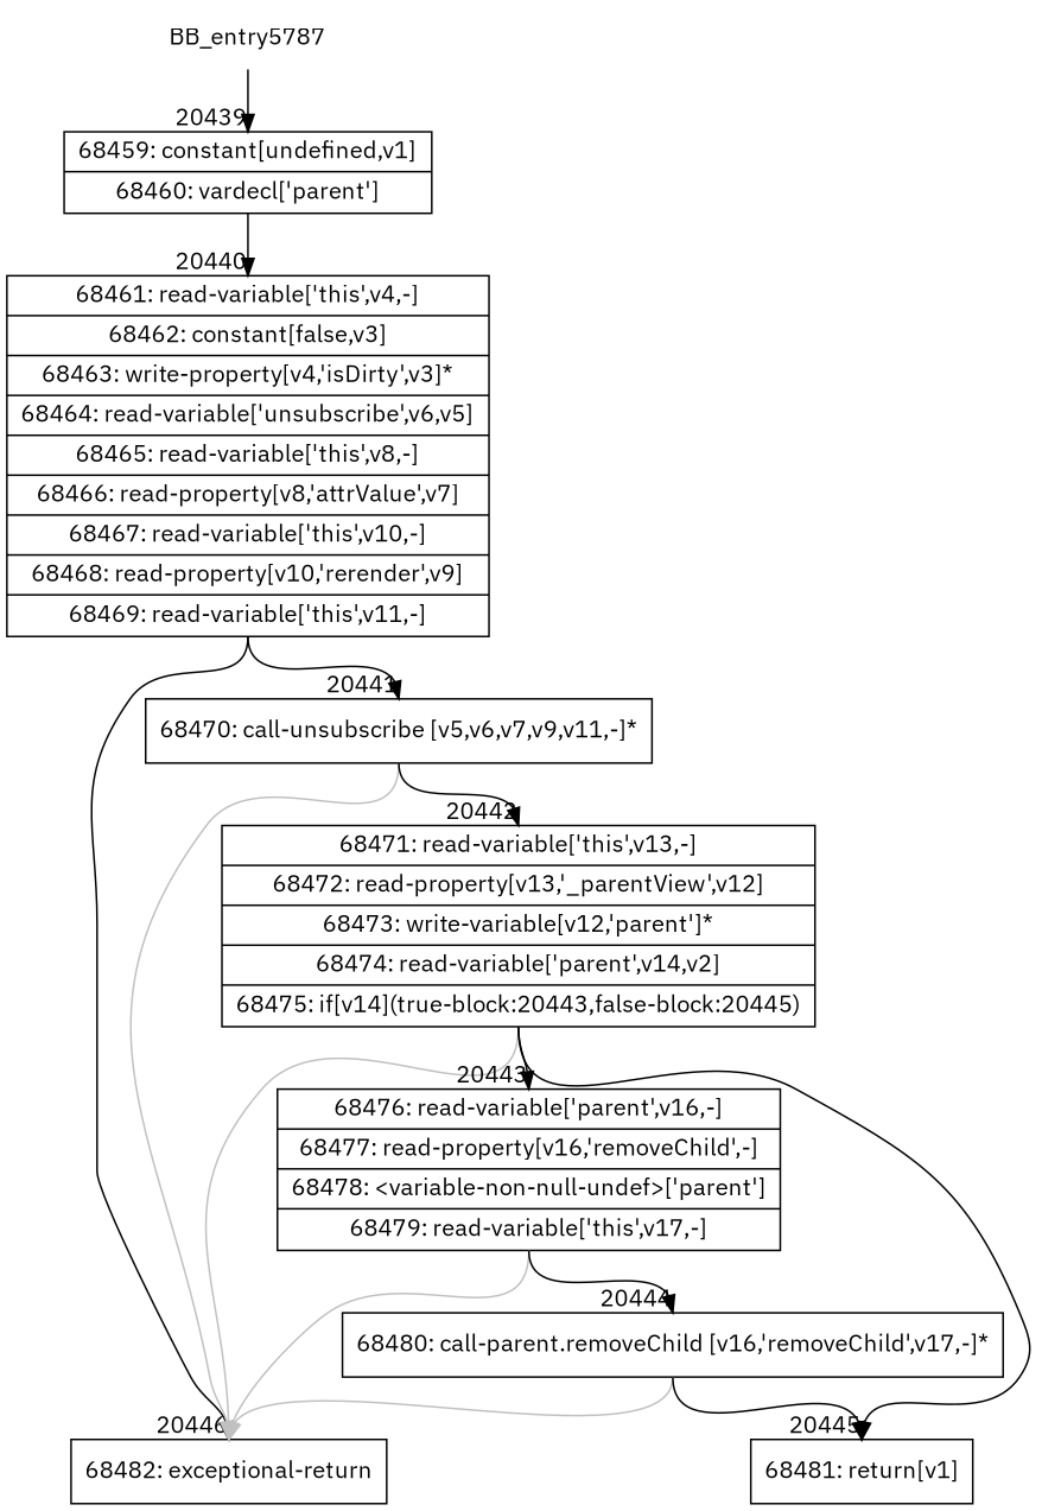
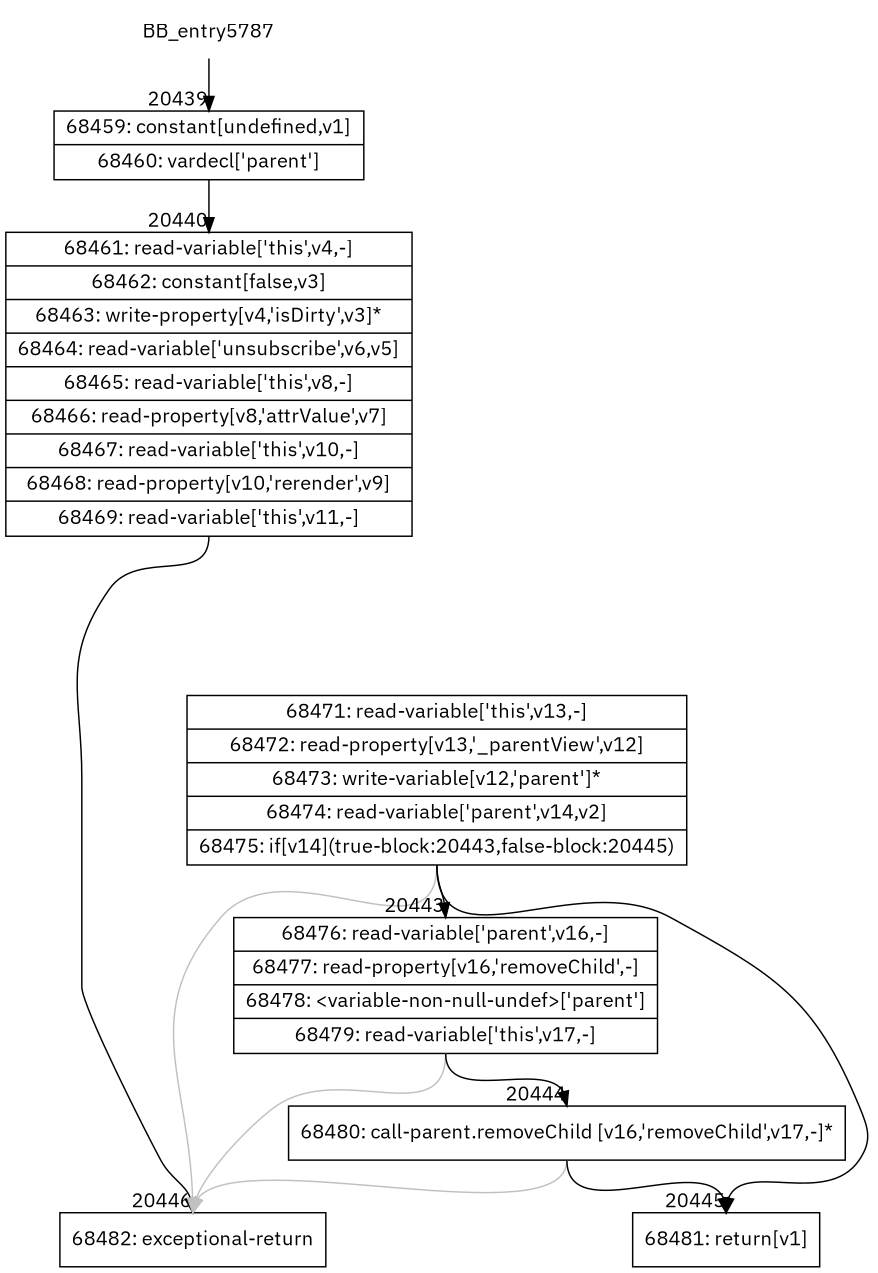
  digraph {
    fontname="IBM Plex Sans"
    rankdir=TD
    node [fontname="IBM Plex Sans" shape=record]
    edge [fontname="IBM Plex Sans" headport=n tailport=s]
    n1 [label=BB_entry5787 shape=none]
    n2 [label="{68459: constant[undefined,v1]|68460: vardecl['parent']}"]
    n3 [label="{68461: read-variable['this',v4,-]|68462: constant[false,v3]|68463: write-property[v4,'isDirty',v3]*|68464: read-variable['unsubscribe',v6,v5]|68465: read-variable['this',v8,-]|68466: read-property[v8,'attrValue',v7]|68467: read-variable['this',v10,-]|68468: read-property[v10,'rerender',v9]|68469: read-variable['this',v11,-]}"]
-   n4 [label="{68470: call-unsubscribe [v5,v6,v7,v9,v11,-]*}"]
    n5 [label="{68482: exceptional-return}"]
    n6 [label="{68471: read-variable['this',v13,-]|68472: read-property[v13,'_parentView',v12]|68473: write-variable[v12,'parent']*|68474: read-variable['parent',v14,v2]|68475: if[v14](true-block:20443,false-block:20445)}"]
    n7 [label="{68476: read-variable['parent',v16,-]|68477: read-property[v16,'removeChild',-]|68478: \<variable-non-null-undef\>['parent']|68479: read-variable['this',v17,-]}"]
    n8 [label="{68481: return[v1]}"]
    n9 [label="{68480: call-parent.removeChild [v16,'removeChild',v17,-]*}"]
    n1 -> n2 [headlabel="    20439"]
    n2 -> n3 [headlabel="      20440"]
-   n3 -> n4 [headlabel="      20441"]
    n3 -> n5 [color=black headlabel="      20446"]
-   n4 -> n5 [color=gray]
-   n4 -> n6 [headlabel="      20442"]
    n6 -> n5 [color=gray]
    n6 -> n7 [headlabel="      20443"]
    n6 -> n8 [headlabel="      20445"]
    n7 -> n5 [color=gray]
    n7 -> n9 [headlabel="      20444"]
    n9 -> n5 [color=gray]
    n9 -> n8
  }
